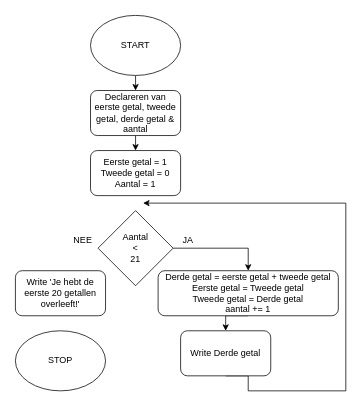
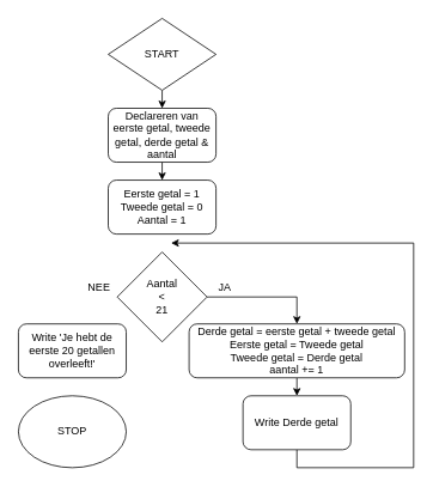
  <mxCell id="0" />
  <mxCell id="1" parent="0" />
  <mxCell id="2" style="edgeStyle=orthogonalEdgeStyle;rounded=0;orthogonalLoop=1;jettySize=auto;html=1;exitX=0.5;exitY=1;exitDx=0;exitDy=0;entryX=0.5;entryY=0;entryDx=0;entryDy=0;" edge="1" parent="1" source="3" target="5"><mxGeometry relative="1" as="geometry" /></mxCell>
- <mxCell id="3" value="START" style="ellipse;whiteSpace=wrap;html=1;" vertex="1" parent="1"><mxGeometry x="120" y="20" width="120" height="80" as="geometry" /></mxCell>
+ <mxCell id="3" value="START" style="rhombus;whiteSpace=wrap;html=1;" vertex="1" parent="1"><mxGeometry x="120" y="20" width="120" height="80" as="geometry" /></mxCell>
  <mxCell id="4" style="edgeStyle=orthogonalEdgeStyle;rounded=0;orthogonalLoop=1;jettySize=auto;html=1;exitX=0.5;exitY=1;exitDx=0;exitDy=0;entryX=0.5;entryY=0;entryDx=0;entryDy=0;" edge="1" parent="1" source="5" target="6"><mxGeometry relative="1" as="geometry" /></mxCell>
  <mxCell id="5" value="Declareren van eerste getal, tweede getal, derde getal &amp;amp; aantal" style="rounded=1;whiteSpace=wrap;html=1;" vertex="1" parent="1"><mxGeometry x="120" y="120" width="120" height="60" as="geometry" /></mxCell>
  <mxCell id="6" value="Eerste getal = 1&lt;br&gt;Tweede getal = 0&lt;br&gt;Aantal = 1" style="rounded=1;whiteSpace=wrap;html=1;" vertex="1" parent="1"><mxGeometry x="120" y="200" width="120" height="60" as="geometry" /></mxCell>
  <mxCell id="7" style="edgeStyle=orthogonalEdgeStyle;rounded=0;orthogonalLoop=1;jettySize=auto;html=1;exitX=1;exitY=0.5;exitDx=0;exitDy=0;" edge="1" parent="1" source="8" target="10"><mxGeometry relative="1" as="geometry" /></mxCell>
  <mxCell id="8" value="Aantal&lt;br&gt;&amp;lt;&lt;br&gt;21" style="rhombus;whiteSpace=wrap;html=1;" vertex="1" parent="1"><mxGeometry x="130" y="280" width="100" height="100" as="geometry" /></mxCell>
  <mxCell id="9" style="edgeStyle=orthogonalEdgeStyle;rounded=0;orthogonalLoop=1;jettySize=auto;html=1;exitX=0.5;exitY=1;exitDx=0;exitDy=0;entryX=0.5;entryY=0;entryDx=0;entryDy=0;" edge="1" parent="1" source="10" target="16"><mxGeometry relative="1" as="geometry" /></mxCell>
  <mxCell id="10" value="Derde getal = eerste getal + tweede getal&lt;br&gt;Eerste getal = Tweede getal&lt;br&gt;Tweede getal = Derde getal&lt;br&gt;aantal += 1" style="rounded=1;whiteSpace=wrap;html=1;" vertex="1" parent="1"><mxGeometry x="210" y="360" width="240" height="60" as="geometry" /></mxCell>
  <mxCell id="11" value="JA" style="text;html=1;strokeColor=none;fillColor=none;align=center;verticalAlign=middle;whiteSpace=wrap;rounded=0;" vertex="1" parent="1"><mxGeometry x="230" y="310" width="40" height="20" as="geometry" /></mxCell>
  <mxCell id="12" value="NEE" style="text;html=1;strokeColor=none;fillColor=none;align=center;verticalAlign=middle;whiteSpace=wrap;rounded=0;" vertex="1" parent="1"><mxGeometry x="90" y="310" width="40" height="20" as="geometry" /></mxCell>
  <mxCell id="13" value="Write 'Je hebt de eerste 20 getallen overleeft!'" style="rounded=1;whiteSpace=wrap;html=1;" vertex="1" parent="1"><mxGeometry x="20" y="360" width="120" height="60" as="geometry" /></mxCell>
  <mxCell id="14" value="STOP" style="ellipse;whiteSpace=wrap;html=1;" vertex="1" parent="1"><mxGeometry x="20" y="440" width="120" height="80" as="geometry" /></mxCell>
  <mxCell id="15" style="edgeStyle=orthogonalEdgeStyle;rounded=0;orthogonalLoop=1;jettySize=auto;html=1;exitX=0.5;exitY=1;exitDx=0;exitDy=0;" edge="1" parent="1" source="16"><mxGeometry relative="1" as="geometry"><mxPoint x="190" y="270" as="targetPoint" /><Array as="points"><mxPoint x="330" y="520" /><mxPoint x="460" y="520" /><mxPoint x="460" y="270" /></Array></mxGeometry></mxCell>
- <mxCell id="16" value="Write Derde getal" style="rounded=1;whiteSpace=wrap;html=1;" vertex="1" parent="1"><mxGeometry x="240" y="440" width="120" height="60" as="geometry" /></mxCell>
+ <mxCell id="16" value="Write Derde getal" style="rounded=1;whiteSpace=wrap;html=1;" vertex="1" parent="1"><mxGeometry x="270" y="440" width="120" height="60" as="geometry" /></mxCell>
